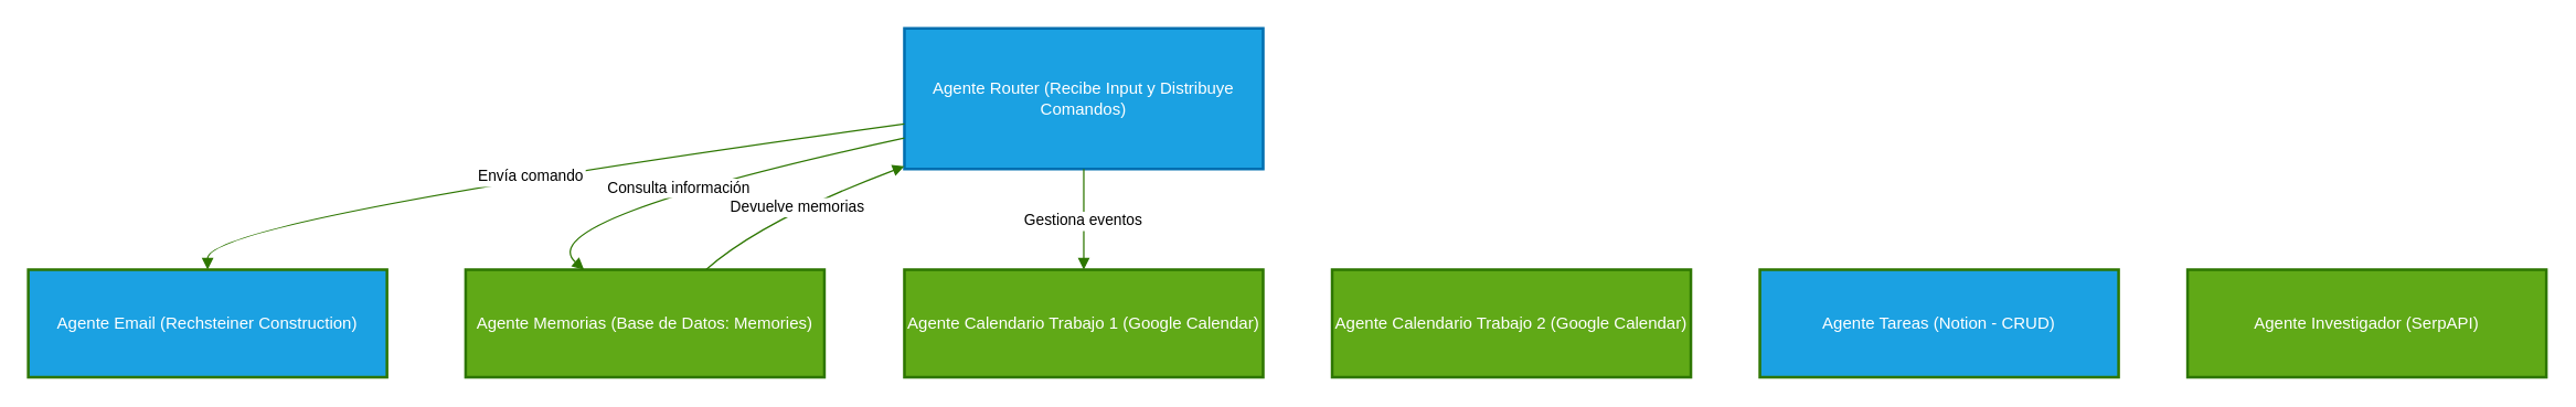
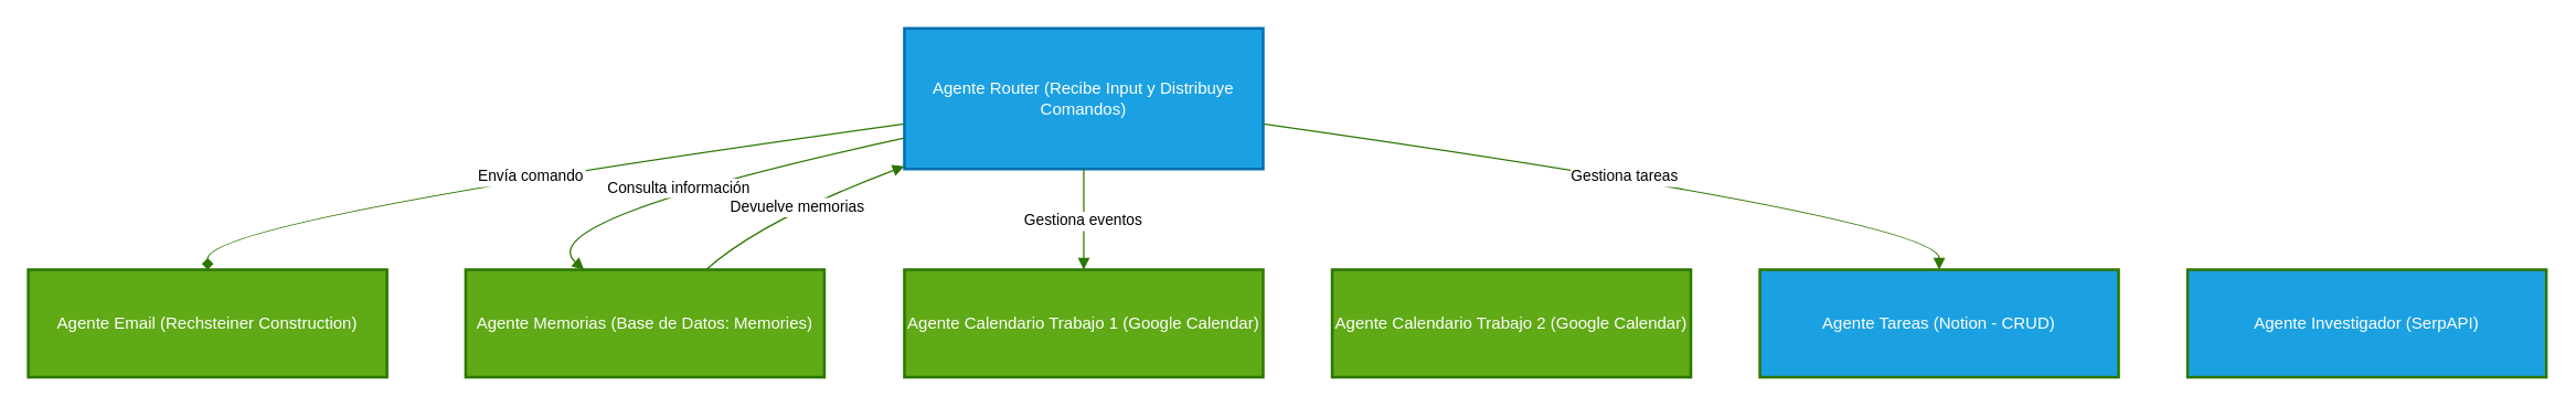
  <mxCell id="0" />
  <mxCell id="1" parent="0" />
  <mxCell id="2" value="Agente Router (Recibe Input y Distribuye Comandos)" style="whiteSpace=wrap;strokeWidth=2;fillColor=#1ba1e2;fontColor=#ffffff;strokeColor=#006EAF;" vertex="1" parent="1"><mxGeometry x="655" y="20" width="260" height="102" as="geometry" /></mxCell>
- <mxCell id="3" value="Agente Email (Rechsteiner Construction)" style="whiteSpace=wrap;strokeWidth=2;fillColor=#1ba1e2;fontColor=#ffffff;strokeColor=#2D7600;" vertex="1" parent="1"><mxGeometry x="20" y="195" width="260" height="78" as="geometry" /></mxCell>
+ <mxCell id="3" value="Agente Email (Rechsteiner Construction)" style="whiteSpace=wrap;strokeWidth=2;fillColor=#60a917;fontColor=#ffffff;strokeColor=#2D7600;" vertex="1" parent="1"><mxGeometry x="20" y="195" width="260" height="78" as="geometry" /></mxCell>
  <mxCell id="4" value="Agente Memorias (Base de Datos: Memories)" style="whiteSpace=wrap;strokeWidth=2;fillColor=#60a917;fontColor=#ffffff;strokeColor=#2D7600;" vertex="1" parent="1"><mxGeometry x="337" y="195" width="260" height="78" as="geometry" /></mxCell>
  <mxCell id="5" value="Agente Calendario Trabajo 1 (Google Calendar)" style="whiteSpace=wrap;strokeWidth=2;fillColor=#60a917;fontColor=#ffffff;strokeColor=#2D7600;" vertex="1" parent="1"><mxGeometry x="655" y="195" width="260" height="78" as="geometry" /></mxCell>
  <mxCell id="6" value="Agente Calendario Trabajo 2 (Google Calendar)" style="whiteSpace=wrap;strokeWidth=2;fillColor=#60a917;fontColor=#ffffff;strokeColor=#2D7600;" vertex="1" parent="1"><mxGeometry x="965" y="195" width="260" height="78" as="geometry" /></mxCell>
  <mxCell id="7" value="Agente Tareas (Notion - CRUD)" style="whiteSpace=wrap;strokeWidth=2;fillColor=#1ba1e2;fontColor=#ffffff;strokeColor=#2D7600;" vertex="1" parent="1"><mxGeometry x="1275" y="195" width="260" height="78" as="geometry" /></mxCell>
- <mxCell id="8" value="Agente Investigador (SerpAPI)" style="whiteSpace=wrap;strokeWidth=2;fillColor=#60a917;fontColor=#ffffff;strokeColor=#2D7600;" vertex="1" parent="1"><mxGeometry x="1585" y="195" width="260" height="78" as="geometry" /></mxCell>
- <mxCell id="9" value="Envía comando" style="curved=1;startArrow=none;endArrow=block;exitX=0;exitY=0.68;entryX=0.5;entryY=0;rounded=0;fillColor=#60a917;strokeColor=#2D7600;" edge="1" parent="1" source="2" target="3"><mxGeometry relative="1" as="geometry"><Array as="points"><mxPoint x="150" y="159" /></Array></mxGeometry></mxCell>
+ <mxCell id="8" value="Agente Investigador (SerpAPI)" style="whiteSpace=wrap;strokeWidth=2;fillColor=#1ba1e2;fontColor=#ffffff;strokeColor=#2D7600;" vertex="1" parent="1"><mxGeometry x="1585" y="195" width="260" height="78" as="geometry" /></mxCell>
+ <mxCell id="9" value="Envía comando" style="curved=1;startArrow=none;endArrow=diamond;exitX=0;exitY=0.68;entryX=0.5;entryY=0;rounded=0;fillColor=#60a917;strokeColor=#2D7600;" edge="1" parent="1" source="2" target="3"><mxGeometry relative="1" as="geometry"><Array as="points"><mxPoint x="150" y="159" /></Array></mxGeometry></mxCell>
  <mxCell id="10" value="Consulta información" style="curved=1;startArrow=none;endArrow=block;exitX=0;exitY=0.78;entryX=0.33;entryY=0;rounded=0;fillColor=#60a917;strokeColor=#2D7600;" edge="1" parent="1" source="2" target="4"><mxGeometry relative="1" as="geometry"><Array as="points"><mxPoint x="382" y="159" /></Array></mxGeometry></mxCell>
  <mxCell id="11" value="Devuelve memorias" style="curved=1;startArrow=none;endArrow=block;exitX=0.67;exitY=0;entryX=0;entryY=0.98;rounded=0;fillColor=#60a917;strokeColor=#2D7600;" edge="1" parent="1" source="4" target="2"><mxGeometry relative="1" as="geometry"><Array as="points"><mxPoint x="552" y="159" /></Array></mxGeometry></mxCell>
  <mxCell id="12" value="Gestiona eventos" style="curved=1;startArrow=none;endArrow=block;exitX=0.5;exitY=1;entryX=0.5;entryY=0;rounded=0;fillColor=#60a917;strokeColor=#2D7600;" edge="1" parent="1" source="2" target="5"><mxGeometry relative="1" as="geometry"><Array as="points" /></mxGeometry></mxCell>
+ <mxCell id="13" value="Gestiona tareas" style="curved=1;startArrow=none;endArrow=block;exitX=1;exitY=0.68;entryX=0.5;entryY=0;rounded=0;fillColor=#60a917;strokeColor=#2D7600;" edge="1" parent="1" source="2" target="7"><mxGeometry relative="1" as="geometry"><Array as="points"><mxPoint x="1405" y="159" /></Array></mxGeometry></mxCell>
